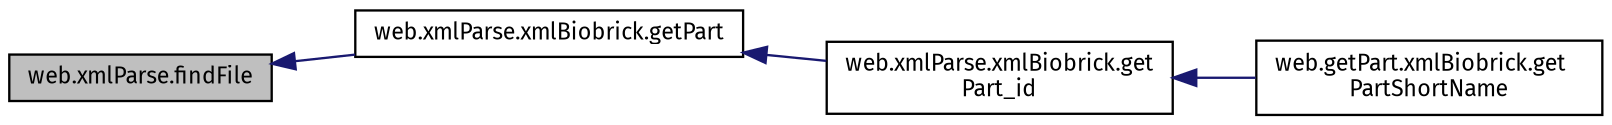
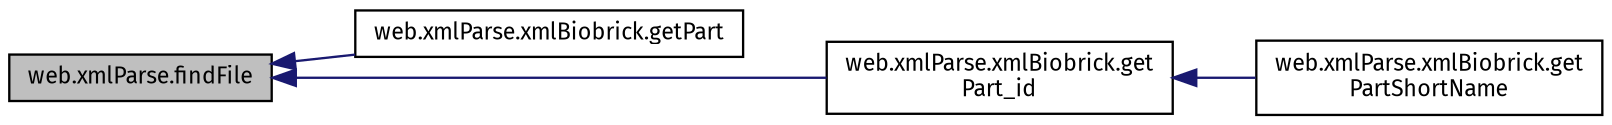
  digraph {
    fontname="Fira Sans"
    rankdir=LR
    node [color=black fillcolor=white fontname="Fira Sans" fontsize=10 shape=record style=filled]
    edge [color=midnightblue dir=back fontname="Fira Sans" fontsize=10 labelfontname=Helvetica labelfontsize=10 style=solid]
    n1 [fillcolor=grey75 fontcolor=black height=0.2 label="web.xmlParse.findFile" width=0.4]
    n2 [height=0.2 label="web.xmlParse.xmlBiobrick.getPart" width=0.4]
    n3 [height=0.2 label="web.xmlParse.xmlBiobrick.get\lPart_id" width=0.4]
-   n4 [height=0.2 label="web.getPart.xmlBiobrick.get\lPartShortName" width=0.4]
+   n4 [height=0.2 label="web.xmlParse.xmlBiobrick.get\lPartShortName" width=0.4]
    n1 -> n2
-   n2 -> n3
+   n1 -> n3
    n3 -> n4
  }
